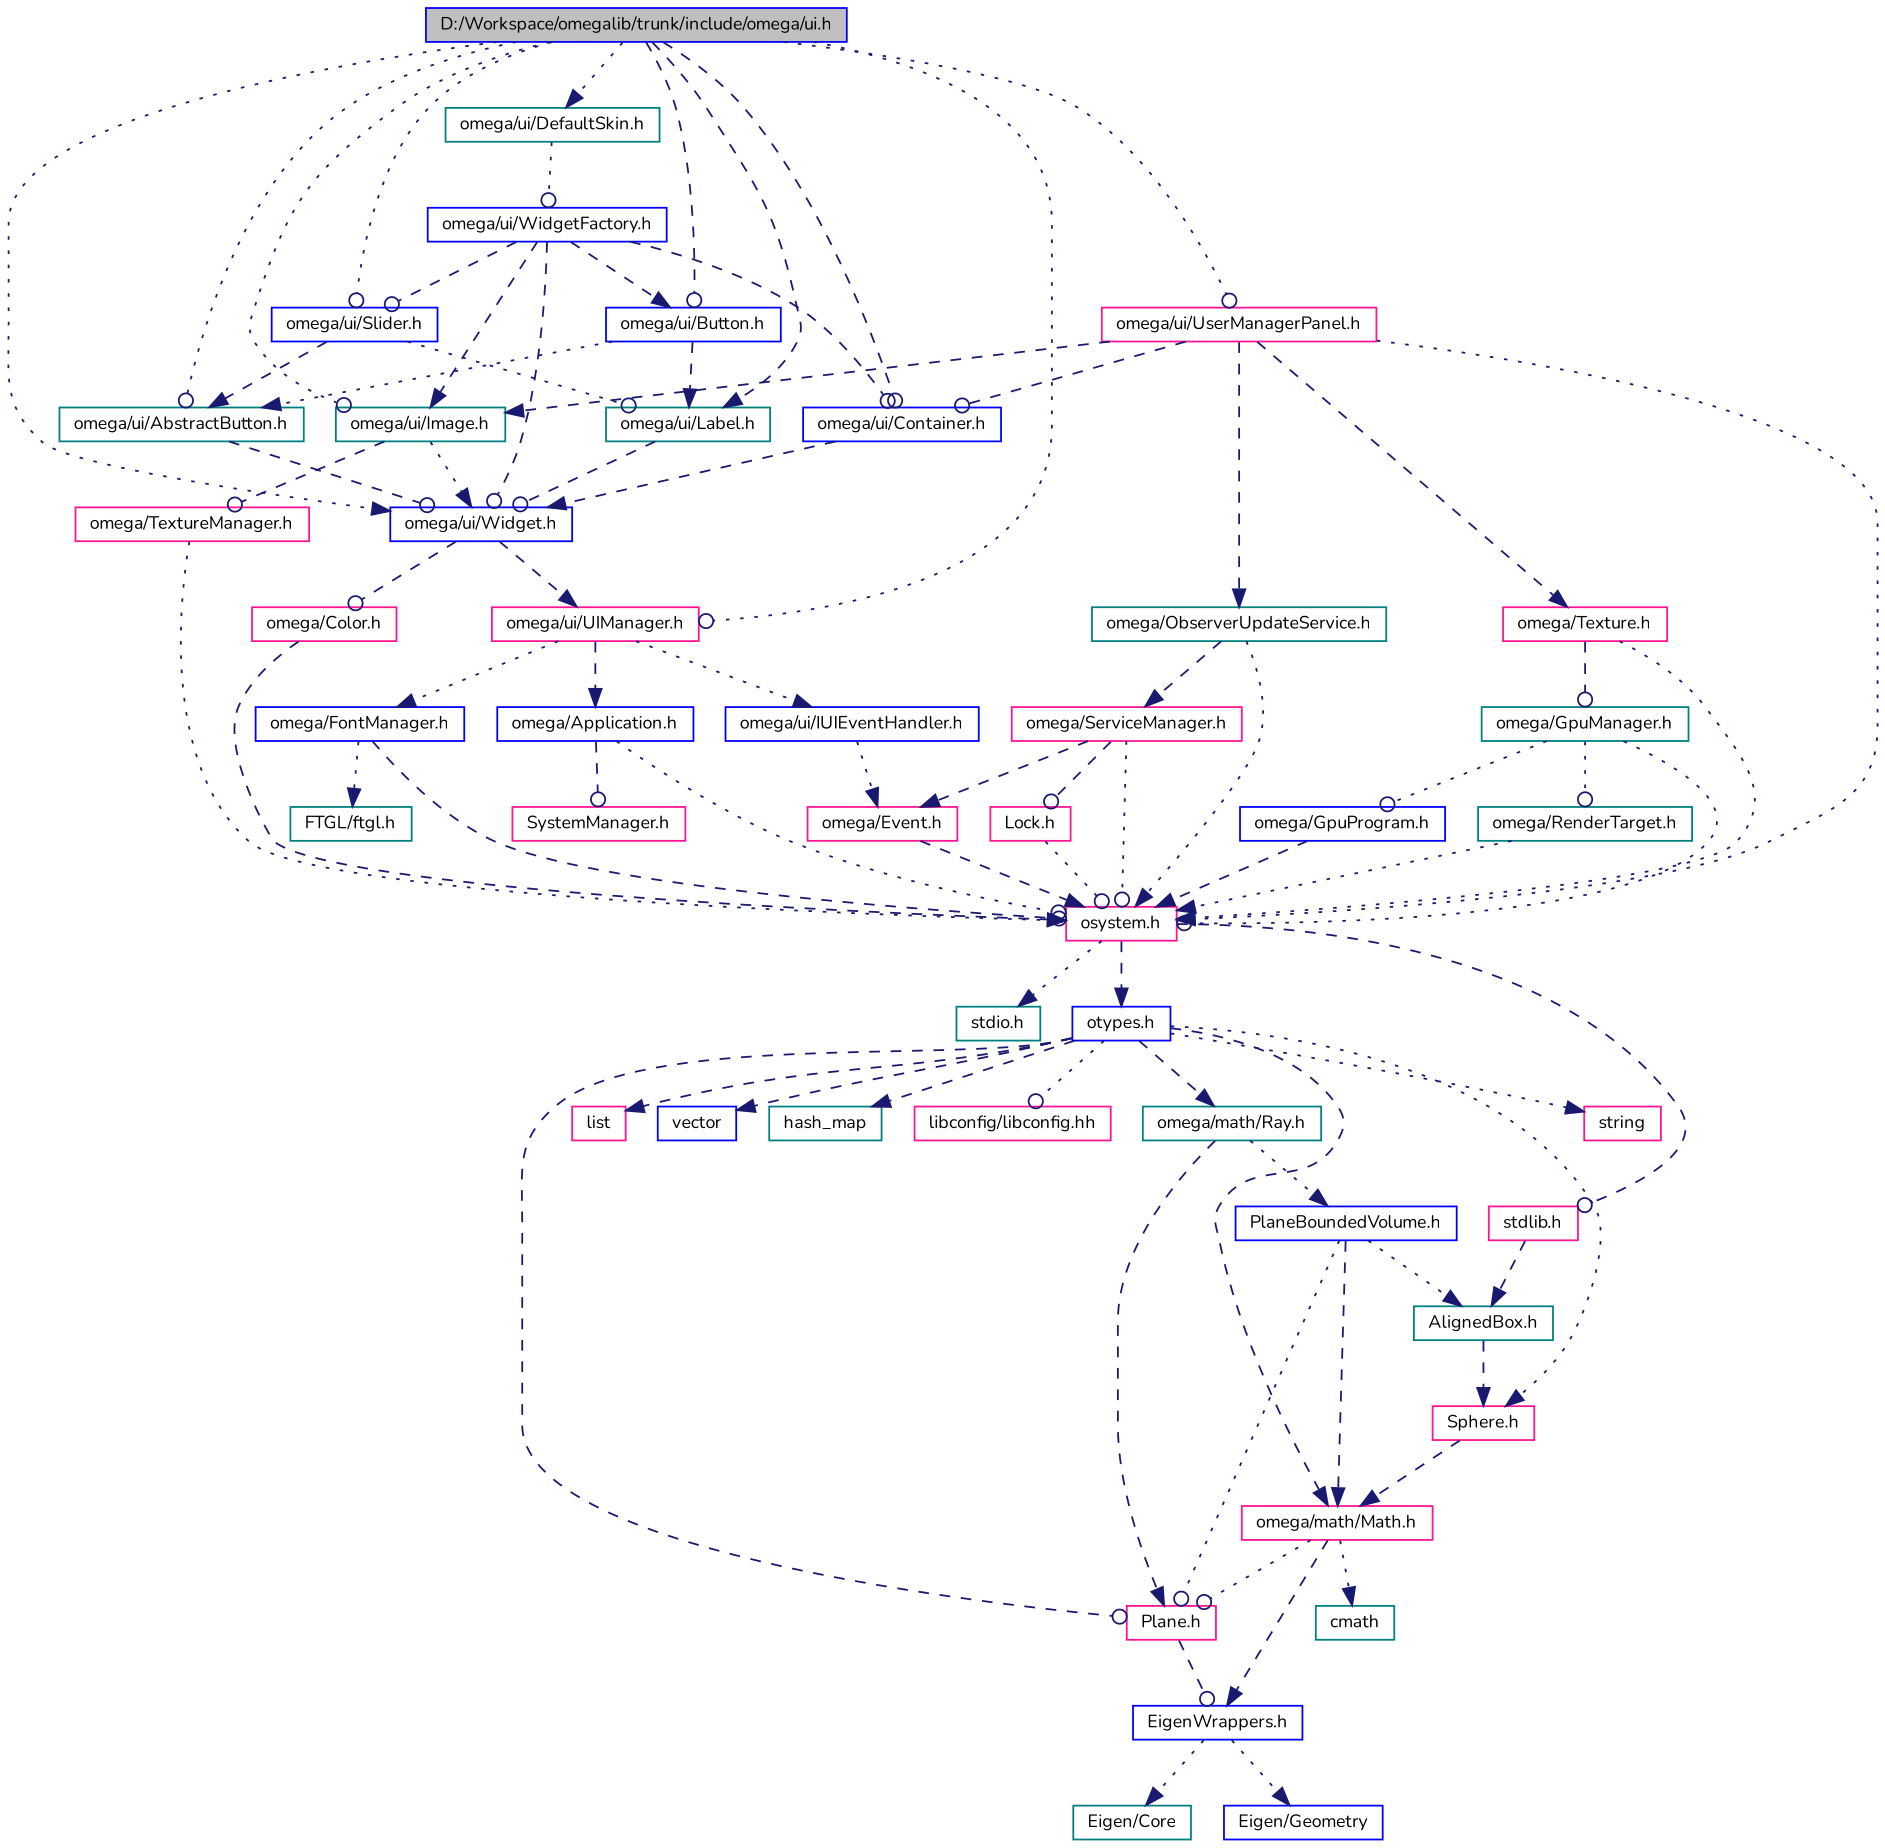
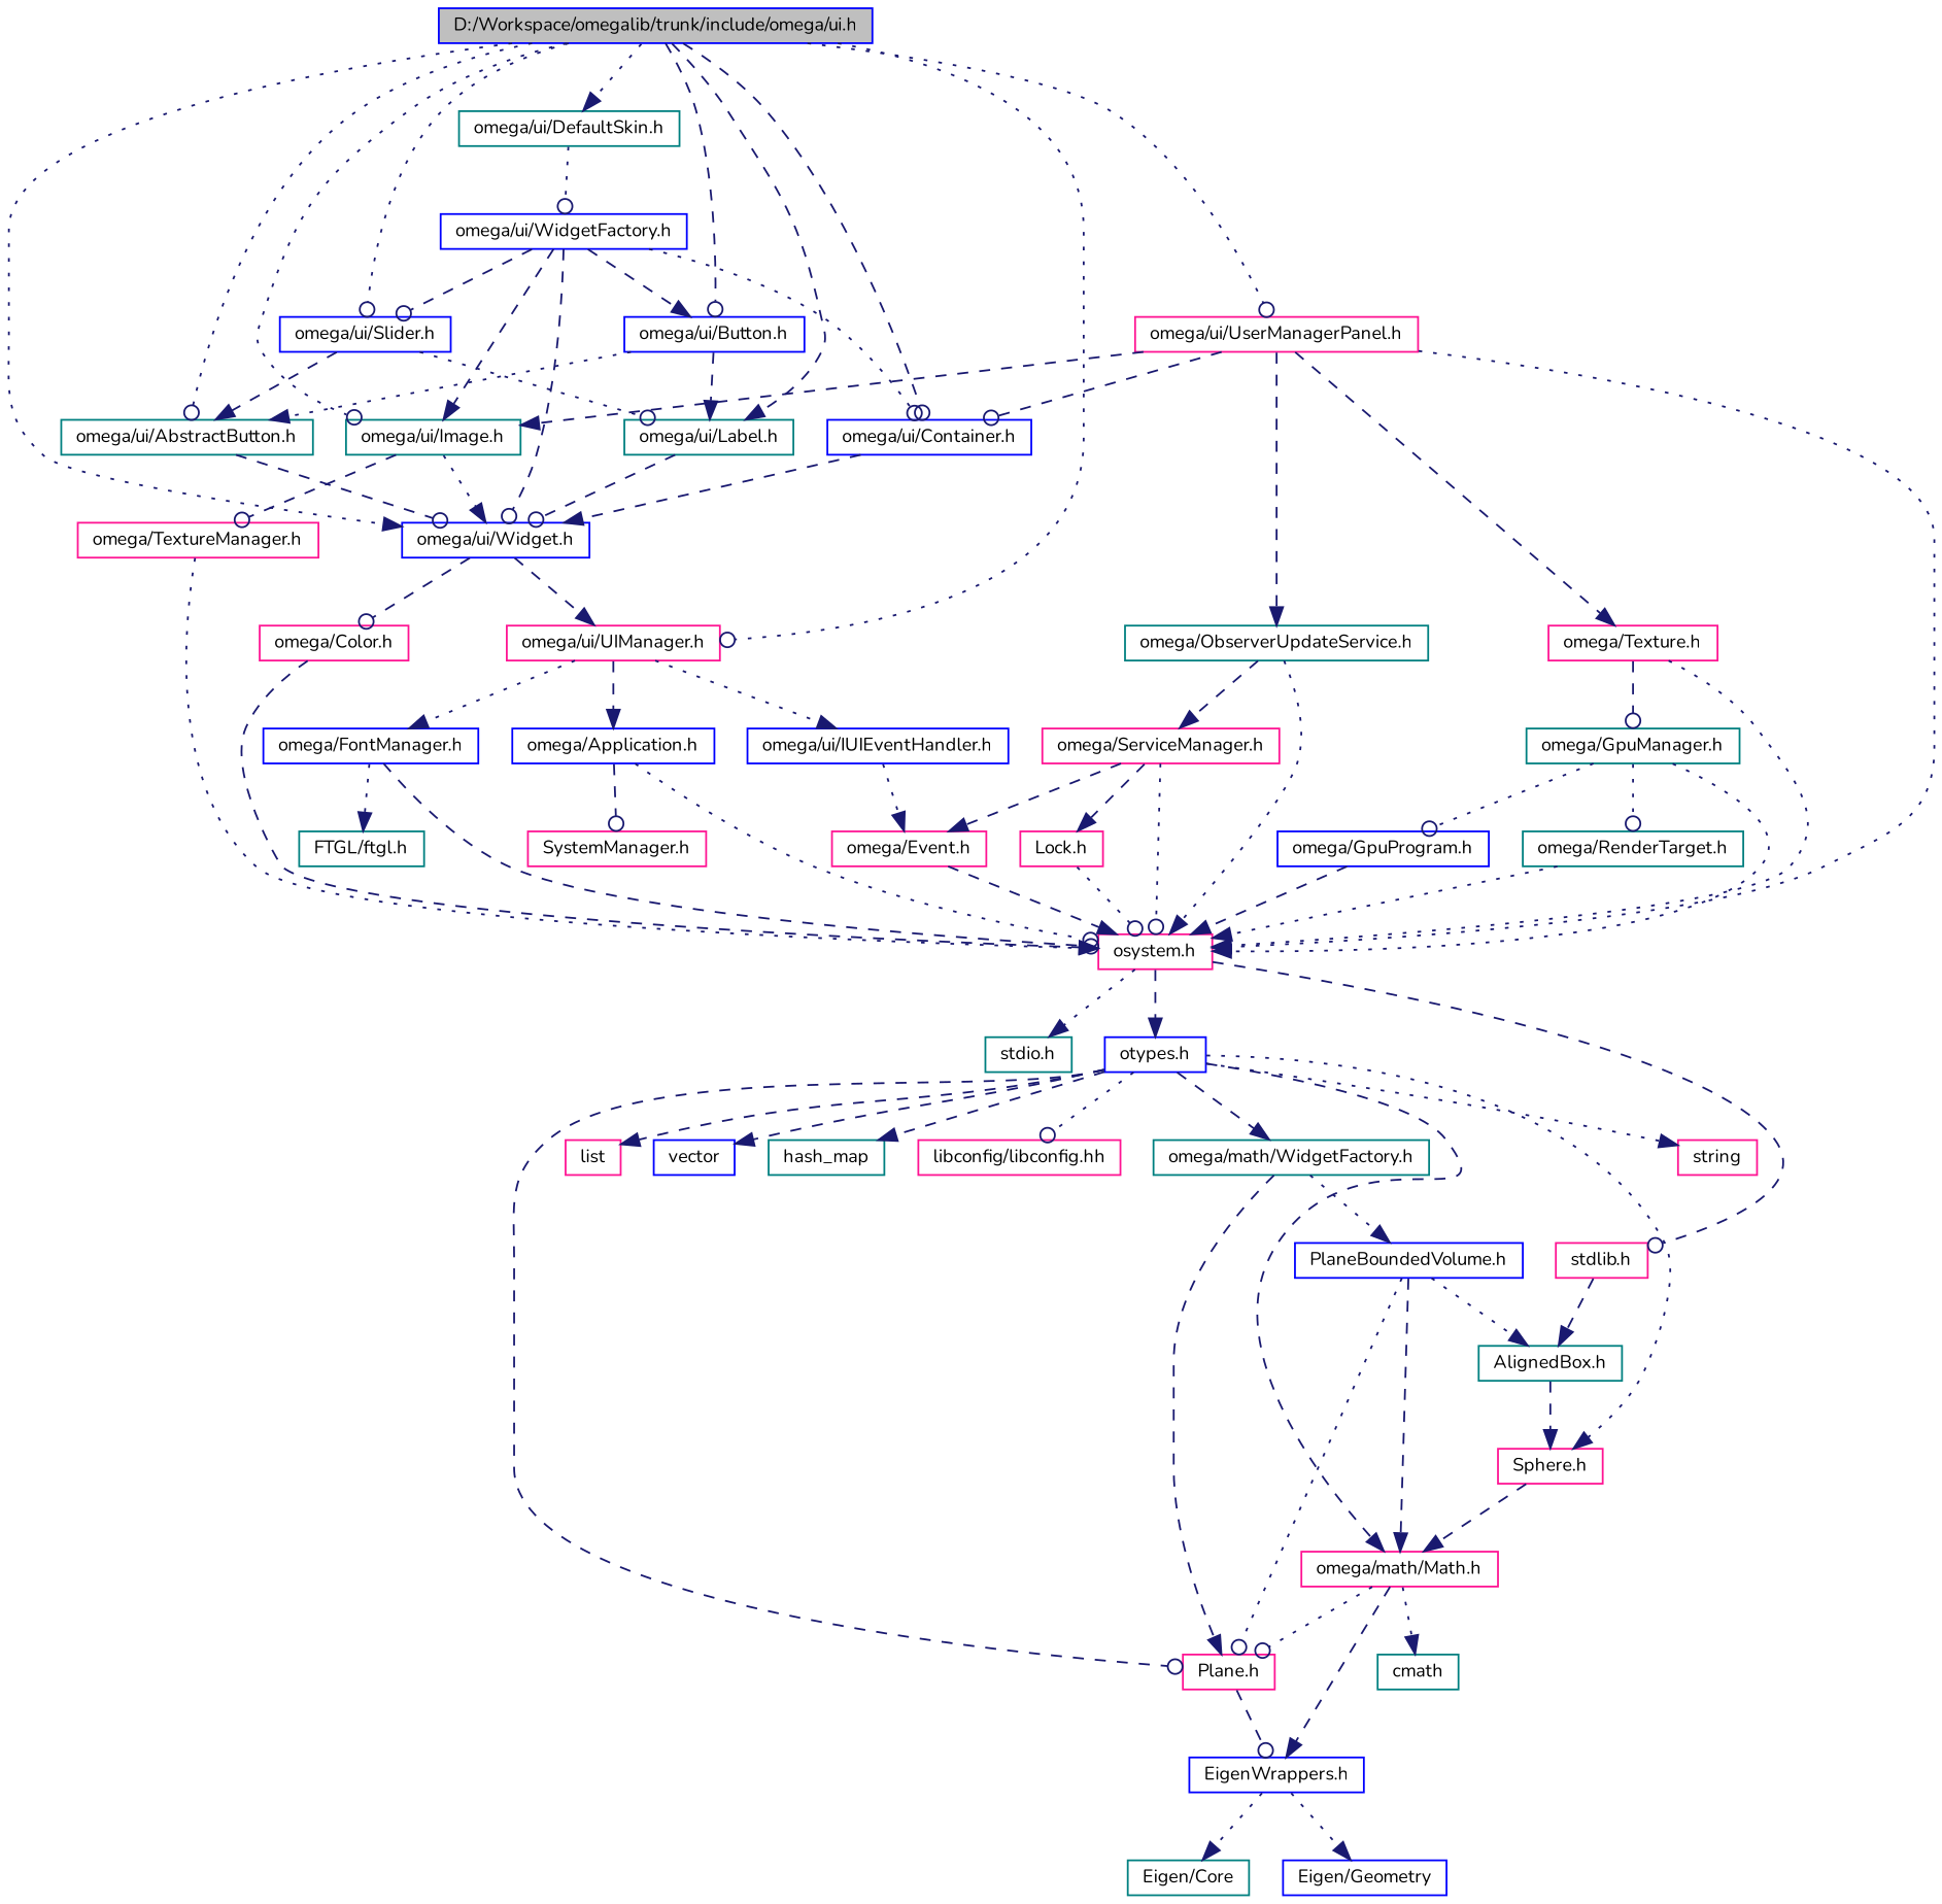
  digraph {
    fontname=Nunito
    node [color=deeppink fontname=Nunito fontsize=10 shape=record]
    edge [arrowhead=normal color=midnightblue fontname=Nunito fontsize=10 labelfontname="FreeSans.ttf" labelfontsize=10 style=dashed]
    n1 [color=blue fillcolor=grey75 fontcolor=black height=0.2 label="D:/Workspace/omegalib/trunk/include/omega/ui.h" style=filled width=0.4]
    n2 [color=teal height=0.2 label="omega/ui/AbstractButton.h" width=0.4]
    n3 [color=blue height=0.2 label="omega/ui/Widget.h" width=0.4]
    n4 [height=0.2 label="omega/ui/UIManager.h" width=0.4]
    n5 [color=blue height=0.2 label="omega/ui/Button.h" width=0.4]
    n6 [color=teal height=0.2 label="omega/ui/Label.h" width=0.4]
    n7 [color=blue height=0.2 label="omega/ui/Container.h" width=0.4]
    n8 [color=teal height=0.2 label="omega/ui/Image.h" width=0.4]
    n9 [color=teal height=0.2 label="omega/ui/DefaultSkin.h" width=0.4]
    n10 [color=blue height=0.2 label="omega/ui/Slider.h" width=0.4]
    n11 [height=0.2 label="omega/ui/UserManagerPanel.h" width=0.4]
    n12 [height=0.2 label="omega/Color.h" width=0.4]
    n13 [color=blue height=0.2 label="omega/Application.h" width=0.4]
    n14 [color=blue height=0.2 label="omega/FontManager.h" width=0.4]
    n15 [color=blue height=0.2 label="omega/ui/IUIEventHandler.h" width=0.4]
    n16 [height=0.2 label="omega/TextureManager.h" width=0.4]
    n17 [color=blue height=0.2 label="omega/ui/WidgetFactory.h" width=0.4]
    n18 [height=0.2 label="osystem.h" width=0.4]
    n19 [color=teal height=0.2 label="omega/ObserverUpdateService.h" width=0.4]
    n20 [height=0.2 label="omega/Texture.h" width=0.4]
    n21 [color=teal height=0.2 label="stdio.h" width=0.4]
    n22 [height=0.2 label="stdlib.h" width=0.4]
    n23 [color=blue height=0.2 label="otypes.h" width=0.4]
    n24 [color=teal height=0.2 label="AlignedBox.h" width=0.4]
    n25 [height=0.2 label=string width=0.4]
    n26 [height=0.2 label=list width=0.4]
    n27 [color=blue height=0.2 label=vector width=0.4]
    n28 [color=teal height=0.2 label=hash_map width=0.4]
    n29 [height=0.2 label="libconfig/libconfig.hh" width=0.4]
    n30 [height=0.2 label="omega/math/Math.h" width=0.4]
    n31 [height=0.2 label="Plane.h" width=0.4]
-   n32 [color=teal height=0.2 label="omega/math/Ray.h" width=0.4]
+   n32 [color=teal height=0.2 label="omega/math/WidgetFactory.h" width=0.4]
    n33 [height=0.2 label="Sphere.h" width=0.4]
    n34 [color=teal height=0.2 label=cmath width=0.4]
    n35 [color=blue height=0.2 label="EigenWrappers.h" width=0.4]
    n36 [color=blue height=0.2 label="PlaneBoundedVolume.h" width=0.4]
    n37 [color=teal height=0.2 label="Eigen/Core" width=0.4]
    n38 [color=blue height=0.2 label="Eigen/Geometry" width=0.4]
    n39 [height=0.2 label="SystemManager.h" width=0.4]
    n40 [color=teal height=0.2 label="FTGL/ftgl.h" width=0.4]
    n41 [height=0.2 label="omega/Event.h" width=0.4]
    n42 [height=0.2 label="omega/ServiceManager.h" width=0.4]
    n43 [color=teal height=0.2 label="omega/GpuManager.h" width=0.4]
    n44 [height=0.2 label="Lock.h" width=0.4]
    n45 [color=blue height=0.2 label="omega/GpuProgram.h" width=0.4]
    n46 [color=teal height=0.2 label="omega/RenderTarget.h" width=0.4]
    n1 -> n2 [arrowhead=odot style=dotted]
    n1 -> n3 [style=dotted]
    n1 -> n4 [arrowhead=odot style=dotted]
    n1 -> n5 [arrowhead=odot]
    n1 -> n6
    n1 -> n7 [arrowhead=odot]
    n1 -> n8 [arrowhead=odot style=dotted]
    n1 -> n9 [style=dotted]
    n1 -> n10 [arrowhead=odot style=dotted]
    n1 -> n11 [arrowhead=odot style=dotted]
    n2 -> n3 [arrowhead=odot]
    n3 -> n4
    n3 -> n12 [arrowhead=odot]
    n4 -> n13
    n4 -> n14 [style=dotted]
    n4 -> n15 [style=dotted]
    n5 -> n2 [style=dotted]
    n5 -> n6
    n6 -> n3 [arrowhead=odot]
    n7 -> n3
    n8 -> n3 [style=dotted]
    n8 -> n16 [arrowhead=odot]
    n9 -> n17 [arrowhead=odot style=dotted]
    n10 -> n2
    n10 -> n6 [arrowhead=odot style=dotted]
    n11 -> n7 [arrowhead=odot]
    n11 -> n8
    n11 -> n18 [style=dotted]
    n11 -> n19
    n11 -> n20
    n12 -> n18
    n13 -> n18 [arrowhead=odot style=dotted]
    n13 -> n39 [arrowhead=odot]
    n14 -> n18 [arrowhead=odot]
    n14 -> n40 [style=dotted]
    n15 -> n41 [style=dotted]
    n16 -> n18 [style=dotted]
    n17 -> n3 [arrowhead=odot]
    n17 -> n5
-   n17 -> n7 [arrowhead=odot]
+   n17 -> n7 [arrowhead=odot style=dotted]
    n17 -> n8
    n17 -> n10 [arrowhead=odot]
    n18 -> n21 [style=dotted]
    n18 -> n22 [arrowhead=odot]
    n18 -> n23
    n19 -> n18 [style=dotted]
    n19 -> n42
    n20 -> n18 [style=dotted]
    n20 -> n43 [arrowhead=odot]
    n22 -> n24
    n23 -> n25 [style=dotted]
    n23 -> n26
    n23 -> n27
    n23 -> n28
    n23 -> n29 [arrowhead=odot style=dotted]
    n23 -> n30
    n23 -> n31 [arrowhead=odot]
    n23 -> n32
    n23 -> n33 [style=dotted]
    n24 -> n33
    n30 -> n31 [arrowhead=odot style=dotted]
    n30 -> n34 [style=dotted]
    n30 -> n35
    n31 -> n35 [arrowhead=odot]
    n32 -> n31
    n32 -> n36 [style=dotted]
    n33 -> n30
    n35 -> n37 [style=dotted]
    n35 -> n38 [style=dotted]
    n36 -> n24 [style=dotted]
    n36 -> n30
    n36 -> n31 [arrowhead=odot style=dotted]
    n41 -> n18
    n42 -> n18 [arrowhead=odot style=dotted]
    n42 -> n41
-   n42 -> n44 [arrowhead=odot]
-   n43 -> n18 [arrowhead=odot style=dotted]
+   n42 -> n44
+   n43 -> n18 [style=dotted]
    n43 -> n45 [arrowhead=odot style=dotted]
    n43 -> n46 [arrowhead=odot style=dotted]
    n44 -> n18 [arrowhead=odot style=dotted]
    n45 -> n18
    n46 -> n18 [style=dotted]
  }
